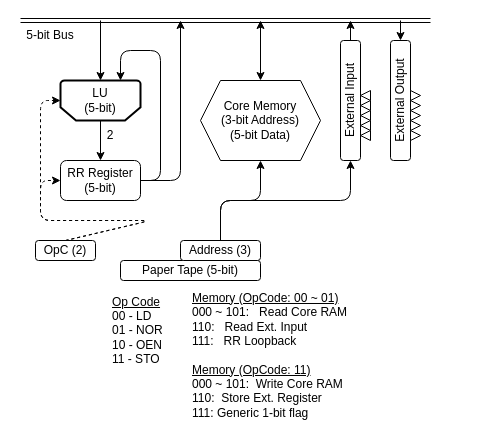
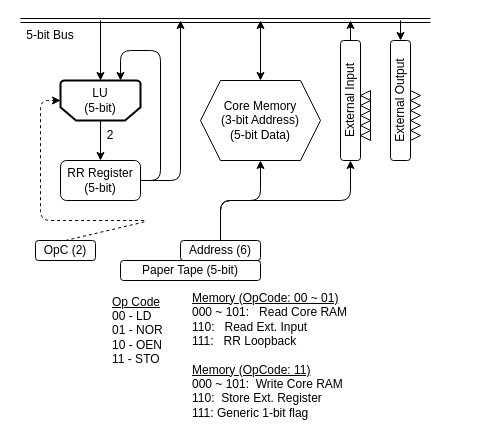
  <mxCell id="0" />
  <mxCell id="1" parent="0" />
  <mxCell id="2" value="Core Memory&lt;br&gt;(3-bit Address)&lt;br&gt;(5-bit Data)" style="shape=hexagon;perimeter=hexagonPerimeter2;whiteSpace=wrap;html=1;fixedSize=1;" parent="1" vertex="1"><mxGeometry x="200" y="80" width="120" height="80" as="geometry" /></mxCell>
  <mxCell id="3" value="Paper Tape (5-bit)" style="rounded=1;whiteSpace=wrap;html=1;" parent="1" vertex="1"><mxGeometry x="120" y="260" width="140" height="20" as="geometry" /></mxCell>
  <mxCell id="4" value="LU&lt;br&gt;(5-bit)" style="strokeWidth=2;html=1;shape=mxgraph.flowchart.loop_limit;whiteSpace=wrap;flipV=1;" parent="1" vertex="1"><mxGeometry x="60" y="80" width="80" height="40" as="geometry" /></mxCell>
  <mxCell id="5" value="RR Register&lt;br&gt;(5-bit)" style="rounded=1;whiteSpace=wrap;html=1;" parent="1" vertex="1"><mxGeometry x="60" y="160" width="80" height="40" as="geometry" /></mxCell>
  <mxCell id="6" value="" style="endArrow=classic;html=1;rounded=1;exitX=0.5;exitY=0;exitDx=0;exitDy=0;exitPerimeter=0;entryX=0.5;entryY=0;entryDx=0;entryDy=0;" parent="1" source="4" target="5" edge="1"><mxGeometry width="50" height="50" relative="1" as="geometry"><mxPoint x="125" y="50" as="sourcePoint" /><mxPoint x="175" y="0" as="targetPoint" /></mxGeometry></mxCell>
  <mxCell id="7" value="2" style="text;html=1;strokeColor=none;fillColor=none;align=center;verticalAlign=middle;whiteSpace=wrap;rounded=0;" parent="1" vertex="1"><mxGeometry x="80" y="120" width="60" height="30" as="geometry" /></mxCell>
  <mxCell id="8" value="" style="endArrow=classic;html=1;rounded=1;exitX=1;exitY=0.5;exitDx=0;exitDy=0;entryX=0.75;entryY=1;entryDx=0;entryDy=0;entryPerimeter=0;" parent="1" source="5" target="4" edge="1"><mxGeometry width="50" height="50" relative="1" as="geometry"><mxPoint x="175" y="160" as="sourcePoint" /><mxPoint x="115" y="60" as="targetPoint" /><Array as="points"><mxPoint x="160" y="180" /><mxPoint x="160" y="50" /><mxPoint x="120" y="50" /></Array></mxGeometry></mxCell>
  <mxCell id="9" value="" style="shape=link;html=1;rounded=1;" parent="1" edge="1"><mxGeometry width="100" relative="1" as="geometry"><mxPoint x="20" y="20" as="sourcePoint" /><mxPoint x="430" y="20" as="targetPoint" /></mxGeometry></mxCell>
  <mxCell id="10" value="" style="endArrow=classic;html=1;rounded=1;entryX=0.5;entryY=1;entryDx=0;entryDy=0;entryPerimeter=0;" parent="1" target="4" edge="1"><mxGeometry width="50" height="50" relative="1" as="geometry"><mxPoint x="100" y="20" as="sourcePoint" /><mxPoint x="280" y="20" as="targetPoint" /></mxGeometry></mxCell>
  <mxCell id="11" value="5-bit Bus" style="text;html=1;strokeColor=none;fillColor=none;align=center;verticalAlign=middle;whiteSpace=wrap;rounded=0;" parent="1" vertex="1"><mxGeometry x="20" y="20" width="60" height="30" as="geometry" /></mxCell>
  <mxCell id="12" value="" style="endArrow=classic;html=1;rounded=1;exitX=1;exitY=0.5;exitDx=0;exitDy=0;" parent="1" source="5" edge="1"><mxGeometry width="50" height="50" relative="1" as="geometry"><mxPoint x="70" y="40" as="sourcePoint" /><mxPoint x="180" y="20" as="targetPoint" /><Array as="points"><mxPoint x="180" y="180" /></Array></mxGeometry></mxCell>
  <mxCell id="13" value="" style="endArrow=classic;startArrow=classic;html=1;rounded=0;entryX=0.5;entryY=0;entryDx=0;entryDy=0;" parent="1" target="2" edge="1"><mxGeometry width="50" height="50" relative="1" as="geometry"><mxPoint x="260" y="20" as="sourcePoint" /><mxPoint x="280" y="30" as="targetPoint" /></mxGeometry></mxCell>
  <mxCell id="14" value="OpC (2)" style="rounded=1;whiteSpace=wrap;html=1;" parent="1" vertex="1"><mxGeometry x="35" y="240" width="60" height="20" as="geometry" /></mxCell>
- <mxCell id="15" value="Address (3)" style="rounded=1;whiteSpace=wrap;html=1;" parent="1" vertex="1"><mxGeometry x="180" y="240" width="80" height="20" as="geometry" /></mxCell>
+ <mxCell id="15" value="Address (6)" style="rounded=1;whiteSpace=wrap;html=1;" parent="1" vertex="1"><mxGeometry x="180" y="240" width="80" height="20" as="geometry" /></mxCell>
  <mxCell id="16" value="" style="endArrow=classic;html=1;rounded=1;exitX=0.5;exitY=0;exitDx=0;exitDy=0;entryX=0.5;entryY=1;entryDx=0;entryDy=0;" parent="1" source="15" target="2" edge="1"><mxGeometry width="50" height="50" relative="1" as="geometry"><mxPoint x="180" y="220" as="sourcePoint" /><mxPoint x="230" y="170" as="targetPoint" /><Array as="points"><mxPoint x="220" y="200" /><mxPoint x="260" y="200" /></Array></mxGeometry></mxCell>
- <mxCell id="17" value="" style="endArrow=classic;html=1;rounded=1;entryX=0;entryY=0.5;entryDx=0;entryDy=0;exitX=0.5;exitY=0;exitDx=0;exitDy=0;dashed=1;" parent="1" source="14" target="5" edge="1"><mxGeometry width="50" height="50" relative="1" as="geometry"><mxPoint x="150" y="170" as="sourcePoint" /><mxPoint x="200" y="120" as="targetPoint" /><Array as="points"><mxPoint x="150" y="220" /><mxPoint x="40" y="220" /><mxPoint x="40" y="180" /></Array></mxGeometry></mxCell>
  <mxCell id="18" value="" style="endArrow=classic;html=1;rounded=1;entryX=0;entryY=0.5;entryDx=0;entryDy=0;entryPerimeter=0;exitX=0.5;exitY=0;exitDx=0;exitDy=0;dashed=1;" parent="1" source="14" target="4" edge="1"><mxGeometry width="50" height="50" relative="1" as="geometry"><mxPoint x="150" y="170" as="sourcePoint" /><mxPoint x="200" y="120" as="targetPoint" /><Array as="points"><mxPoint x="150" y="220" /><mxPoint x="40" y="220" /><mxPoint x="40" y="100" /></Array></mxGeometry></mxCell>
  <mxCell id="19" value="External Input" style="rounded=1;whiteSpace=wrap;html=1;rotation=-90;" parent="1" vertex="1"><mxGeometry x="290" y="90" width="120" height="20" as="geometry" /></mxCell>
  <mxCell id="20" value="" style="endArrow=classic;html=1;rounded=1;entryX=0;entryY=0.5;entryDx=0;entryDy=0;exitX=0.5;exitY=0;exitDx=0;exitDy=0;" parent="1" source="15" target="19" edge="1"><mxGeometry width="50" height="50" relative="1" as="geometry"><mxPoint x="230" y="240" as="sourcePoint" /><mxPoint x="280" y="90" as="targetPoint" /><Array as="points"><mxPoint x="220" y="200" /><mxPoint x="350" y="200" /></Array></mxGeometry></mxCell>
  <mxCell id="21" value="" style="endArrow=classic;html=1;rounded=1;exitX=1;exitY=0.5;exitDx=0;exitDy=0;" parent="1" source="19" edge="1"><mxGeometry width="50" height="50" relative="1" as="geometry"><mxPoint x="230" y="140" as="sourcePoint" /><mxPoint x="350" y="20" as="targetPoint" /></mxGeometry></mxCell>
  <mxCell id="22" value="" style="triangle;whiteSpace=wrap;html=1;rotation=-180;" parent="1" vertex="1"><mxGeometry x="360" y="100" width="10" height="10" as="geometry" /></mxCell>
  <mxCell id="23" value="" style="triangle;whiteSpace=wrap;html=1;rotation=-180;" parent="1" vertex="1"><mxGeometry x="360" y="110" width="10" height="10" as="geometry" /></mxCell>
  <mxCell id="24" value="" style="triangle;whiteSpace=wrap;html=1;rotation=-180;" parent="1" vertex="1"><mxGeometry x="360" y="120" width="10" height="10" as="geometry" /></mxCell>
  <mxCell id="25" value="" style="endArrow=classic;html=1;rounded=1;entryX=1;entryY=0.5;entryDx=0;entryDy=0;" parent="1" target="29" edge="1"><mxGeometry width="50" height="50" relative="1" as="geometry"><mxPoint x="400" y="20" as="sourcePoint" /><mxPoint x="399.42" y="38.505" as="targetPoint" /></mxGeometry></mxCell>
  <mxCell id="26" value="&lt;u&gt;Op Code&lt;/u&gt;&lt;br&gt;00 - LD&lt;br&gt;01 - NOR&lt;br&gt;10 - OEN&lt;br&gt;&lt;div style=&quot;&quot;&gt;&lt;span style=&quot;background-color: initial;&quot;&gt;11 - STO&lt;/span&gt;&lt;/div&gt;" style="text;html=1;strokeColor=none;fillColor=none;align=left;verticalAlign=middle;whiteSpace=wrap;rounded=0;" parent="1" vertex="1"><mxGeometry x="110" y="290" width="70" height="80" as="geometry" /></mxCell>
  <mxCell id="27" value="&lt;u&gt;Memory (OpCode: 00 ~ 01)&lt;/u&gt;&lt;br&gt;000 ~ 101:&amp;nbsp; &amp;nbsp;Read Core RAM&lt;br&gt;110:&amp;nbsp;&amp;nbsp;&lt;span style=&quot;&quot;&gt;&#09;&lt;/span&gt;Read Ext. Input&lt;br&gt;111:&amp;nbsp; &amp;nbsp;RR Loopback&lt;div&gt;&lt;br&gt;&lt;/div&gt;&lt;div&gt;&lt;u&gt;Memory (OpCode: 11)&lt;/u&gt;&lt;br&gt;000 ~ 101:&amp;nbsp;&lt;span style=&quot;&quot;&gt;&#09;&lt;/span&gt;Write Core RAM&lt;br&gt;110:&amp;nbsp;&lt;span style=&quot;&quot;&gt;&#09;&lt;/span&gt;Store Ext. Register&lt;/div&gt;&lt;div&gt;111: Generic 1-bit flag&lt;/div&gt;" style="text;html=1;strokeColor=none;fillColor=none;align=left;verticalAlign=middle;whiteSpace=wrap;rounded=0;" parent="1" vertex="1"><mxGeometry x="190" y="290" width="170" height="130" as="geometry" /></mxCell>
  <mxCell id="28" value="" style="triangle;whiteSpace=wrap;html=1;rotation=-180;" parent="1" vertex="1"><mxGeometry x="360" y="130" width="10" height="10" as="geometry" /></mxCell>
  <mxCell id="29" value="External Output" style="rounded=1;whiteSpace=wrap;html=1;rotation=-90;" parent="1" vertex="1"><mxGeometry x="340" y="90" width="120" height="20" as="geometry" /></mxCell>
  <mxCell id="30" value="" style="group;rotation=-180;" parent="1" vertex="1" connectable="0"><mxGeometry x="410" y="60" width="10" height="80.0" as="geometry" /></mxCell>
  <mxCell id="31" value="" style="triangle;whiteSpace=wrap;html=1;rotation=-360;" parent="30" vertex="1"><mxGeometry y="70" width="10" height="10" as="geometry" /></mxCell>
  <mxCell id="32" value="" style="triangle;whiteSpace=wrap;html=1;rotation=-360;" parent="30" vertex="1"><mxGeometry y="60" width="10" height="10" as="geometry" /></mxCell>
  <mxCell id="33" value="" style="triangle;whiteSpace=wrap;html=1;rotation=-360;" parent="30" vertex="1"><mxGeometry y="50" width="10" height="10" as="geometry" /></mxCell>
  <mxCell id="34" value="" style="triangle;whiteSpace=wrap;html=1;rotation=-360;" parent="30" vertex="1"><mxGeometry y="40" width="10" height="10" as="geometry" /></mxCell>
  <mxCell id="35" value="" style="triangle;whiteSpace=wrap;html=1;rotation=-360;" parent="30" vertex="1"><mxGeometry y="30" width="10" height="10" as="geometry" /></mxCell>
  <mxCell id="36" value="" style="triangle;whiteSpace=wrap;html=1;rotation=-180;" parent="1" vertex="1"><mxGeometry x="360" y="90" width="10" height="10" as="geometry" /></mxCell>
